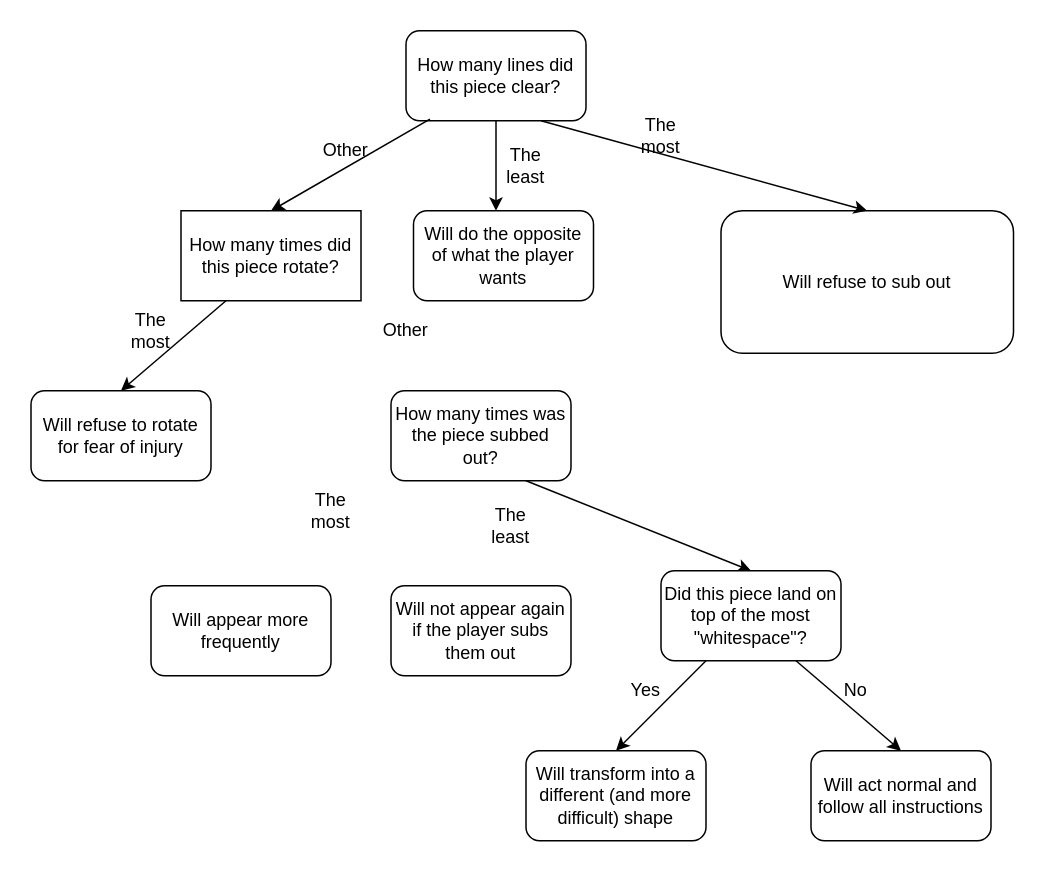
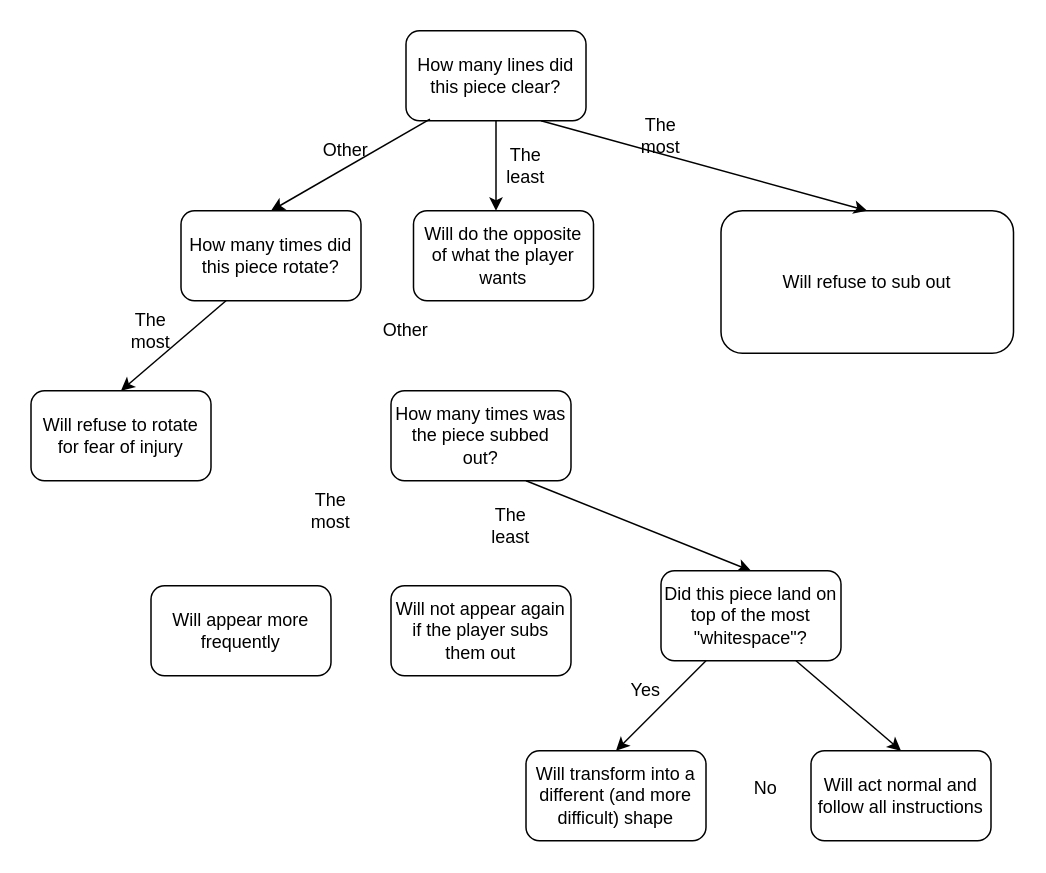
  <mxCell id="0" />
  <mxCell id="1" parent="0" />
  <mxCell id="2" value="Will appear more frequently" style="rounded=1;whiteSpace=wrap;html=1;" vertex="1" parent="1"><mxGeometry x="100" y="390" width="120" height="60" as="geometry" /></mxCell>
  <mxCell id="3" value="Will refuse to rotate for fear of injury" style="rounded=1;whiteSpace=wrap;html=1;" vertex="1" parent="1"><mxGeometry x="20" y="260" width="120" height="60" as="geometry" /></mxCell>
  <mxCell id="4" value="Will refuse to sub out" style="rounded=1;whiteSpace=wrap;html=1;direction=west;" vertex="1" parent="1"><mxGeometry x="480" y="140" width="195" height="95" as="geometry" /></mxCell>
  <mxCell id="5" value="Will not appear again if the player subs them out" style="rounded=1;whiteSpace=wrap;html=1;" vertex="1" parent="1"><mxGeometry x="260" y="390" width="120" height="60" as="geometry" /></mxCell>
  <mxCell id="6" value="Will transform into a different (and more difficult) shape" style="rounded=1;whiteSpace=wrap;html=1;" vertex="1" parent="1"><mxGeometry x="350" y="500" width="120" height="60" as="geometry" /></mxCell>
  <mxCell id="7" value="Will do the opposite of what the player wants" style="rounded=1;whiteSpace=wrap;html=1;" vertex="1" parent="1"><mxGeometry x="275" y="140" width="120" height="60" as="geometry" /></mxCell>
  <mxCell id="8" value="How many lines did this piece clear?" style="rounded=1;whiteSpace=wrap;html=1;" vertex="1" parent="1"><mxGeometry x="270" y="20" width="120" height="60" as="geometry" /></mxCell>
  <mxCell id="9" value="" style="endArrow=classic;html=1;exitX=0.75;exitY=1;exitDx=0;exitDy=0;entryX=0.5;entryY=1;entryDx=0;entryDy=0;" edge="1" parent="1" source="8" target="4"><mxGeometry width="50" height="50" relative="1" as="geometry"><mxPoint x="10" y="480" as="sourcePoint" /><mxPoint x="60" y="430" as="targetPoint" /></mxGeometry></mxCell>
  <mxCell id="10" value="The least" style="text;html=1;strokeColor=none;fillColor=none;align=center;verticalAlign=middle;whiteSpace=wrap;rounded=0;" vertex="1" parent="1"><mxGeometry x="330" y="100" width="40" height="20" as="geometry" /></mxCell>
  <mxCell id="11" value="The most" style="text;html=1;strokeColor=none;fillColor=none;align=center;verticalAlign=middle;whiteSpace=wrap;rounded=0;" vertex="1" parent="1"><mxGeometry x="420" y="80" width="40" height="20" as="geometry" /></mxCell>
  <mxCell id="12" value="" style="endArrow=classic;html=1;exitX=0.5;exitY=1;exitDx=0;exitDy=0;" edge="1" parent="1" source="8"><mxGeometry width="50" height="50" relative="1" as="geometry"><mxPoint x="370" y="90" as="sourcePoint" /><mxPoint x="330" y="140" as="targetPoint" /></mxGeometry></mxCell>
  <mxCell id="13" value="Other" style="text;html=1;strokeColor=none;fillColor=none;align=center;verticalAlign=middle;whiteSpace=wrap;rounded=0;" vertex="1" parent="1"><mxGeometry x="210" y="90" width="40" height="20" as="geometry" /></mxCell>
- <mxCell id="14" value="How many times did this piece rotate?" style="whiteSpace=wrap;html=1;rounded=0;" vertex="1" parent="1"><mxGeometry x="120" y="140" width="120" height="60" as="geometry" /></mxCell>
+ <mxCell id="14" value="How many times did this piece rotate?" style="rounded=1;whiteSpace=wrap;html=1;" vertex="1" parent="1"><mxGeometry x="120" y="140" width="120" height="60" as="geometry" /></mxCell>
  <mxCell id="15" value="" style="endArrow=classic;html=1;exitX=0.133;exitY=0.983;exitDx=0;exitDy=0;exitPerimeter=0;entryX=0.5;entryY=0;entryDx=0;entryDy=0;" edge="1" parent="1" source="8" target="14"><mxGeometry width="50" height="50" relative="1" as="geometry"><mxPoint x="340" y="90" as="sourcePoint" /><mxPoint x="190" y="160" as="targetPoint" /></mxGeometry></mxCell>
  <mxCell id="16" value="" style="endArrow=classic;html=1;exitX=0.25;exitY=1;exitDx=0;exitDy=0;entryX=0.5;entryY=0;entryDx=0;entryDy=0;" edge="1" parent="1" source="14" target="3"><mxGeometry width="50" height="50" relative="1" as="geometry"><mxPoint x="-40" y="720" as="sourcePoint" /><mxPoint x="10" y="670" as="targetPoint" /></mxGeometry></mxCell>
  <mxCell id="17" value="The most" style="text;html=1;strokeColor=none;fillColor=none;align=center;verticalAlign=middle;whiteSpace=wrap;rounded=0;" vertex="1" parent="1"><mxGeometry x="80" y="210" width="40" height="20" as="geometry" /></mxCell>
  <mxCell id="18" value="Other" style="text;html=1;strokeColor=none;fillColor=none;align=center;verticalAlign=middle;whiteSpace=wrap;rounded=0;" vertex="1" parent="1"><mxGeometry x="250" y="210" width="40" height="20" as="geometry" /></mxCell>
  <mxCell id="19" value="How many times was the piece subbed out?" style="rounded=1;whiteSpace=wrap;html=1;" vertex="1" parent="1"><mxGeometry x="260" y="260" width="120" height="60" as="geometry" /></mxCell>
  <mxCell id="20" value="The most" style="text;html=1;strokeColor=none;fillColor=none;align=center;verticalAlign=middle;whiteSpace=wrap;rounded=0;" vertex="1" parent="1"><mxGeometry x="200" y="330" width="40" height="20" as="geometry" /></mxCell>
  <mxCell id="21" value="The least" style="text;html=1;strokeColor=none;fillColor=none;align=center;verticalAlign=middle;whiteSpace=wrap;rounded=0;" vertex="1" parent="1"><mxGeometry x="320" y="340" width="40" height="20" as="geometry" /></mxCell>
  <mxCell id="22" value="" style="endArrow=classic;html=1;exitX=0.75;exitY=1;exitDx=0;exitDy=0;entryX=0.5;entryY=0;entryDx=0;entryDy=0;" edge="1" parent="1" source="19" target="23"><mxGeometry width="50" height="50" relative="1" as="geometry"><mxPoint x="20" y="580" as="sourcePoint" /><mxPoint x="490" y="380" as="targetPoint" /></mxGeometry></mxCell>
  <mxCell id="23" value="Did this piece land on top of the most &quot;whitespace&quot;?" style="rounded=1;whiteSpace=wrap;html=1;" vertex="1" parent="1"><mxGeometry x="440" y="380" width="120" height="60" as="geometry" /></mxCell>
  <mxCell id="24" value="" style="endArrow=classic;html=1;exitX=0.25;exitY=1;exitDx=0;exitDy=0;entryX=0.5;entryY=0;entryDx=0;entryDy=0;" edge="1" parent="1" source="23" target="6"><mxGeometry width="50" height="50" relative="1" as="geometry"><mxPoint x="20" y="660" as="sourcePoint" /><mxPoint x="70" y="610" as="targetPoint" /></mxGeometry></mxCell>
  <mxCell id="25" value="Yes" style="text;html=1;strokeColor=none;fillColor=none;align=center;verticalAlign=middle;whiteSpace=wrap;rounded=0;" vertex="1" parent="1"><mxGeometry x="410" y="450" width="40" height="20" as="geometry" /></mxCell>
- <mxCell id="26" value="No" style="text;html=1;strokeColor=none;fillColor=none;align=center;verticalAlign=middle;whiteSpace=wrap;rounded=0;" vertex="1" parent="1"><mxGeometry x="550" y="450" width="40" height="20" as="geometry" /></mxCell>
+ <mxCell id="26" value="No" style="text;html=1;strokeColor=none;fillColor=none;align=center;verticalAlign=middle;whiteSpace=wrap;rounded=0;" vertex="1" parent="1"><mxGeometry x="490" y="515" width="40" height="20" as="geometry" /></mxCell>
  <mxCell id="27" value="" style="endArrow=classic;html=1;exitX=0.75;exitY=1;exitDx=0;exitDy=0;entryX=0.5;entryY=0;entryDx=0;entryDy=0;" edge="1" parent="1" source="23" target="28"><mxGeometry width="50" height="50" relative="1" as="geometry"><mxPoint x="20" y="630" as="sourcePoint" /><mxPoint x="560" y="500" as="targetPoint" /></mxGeometry></mxCell>
  <mxCell id="28" value="Will act normal and follow all instructions" style="rounded=1;whiteSpace=wrap;html=1;" vertex="1" parent="1"><mxGeometry x="540" y="500" width="120" height="60" as="geometry" /></mxCell>
